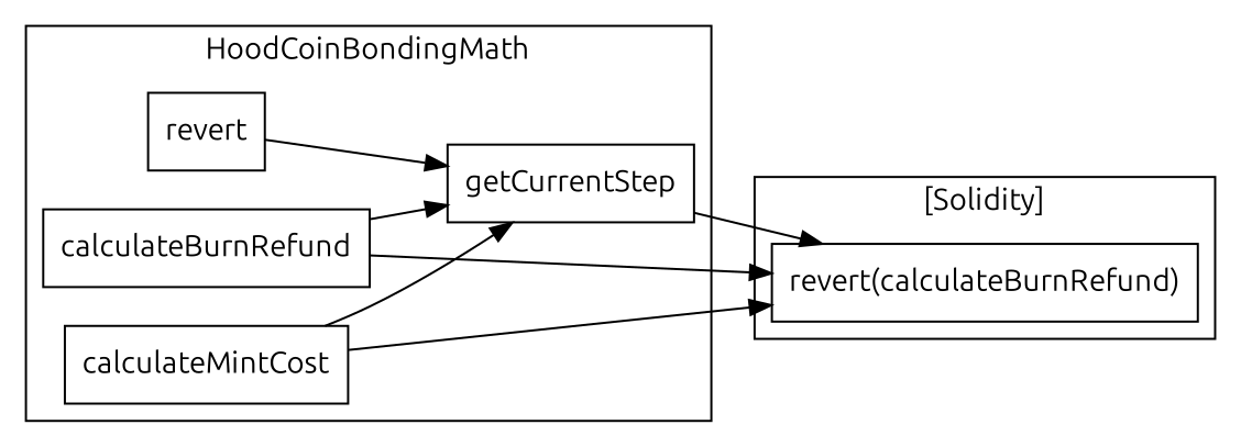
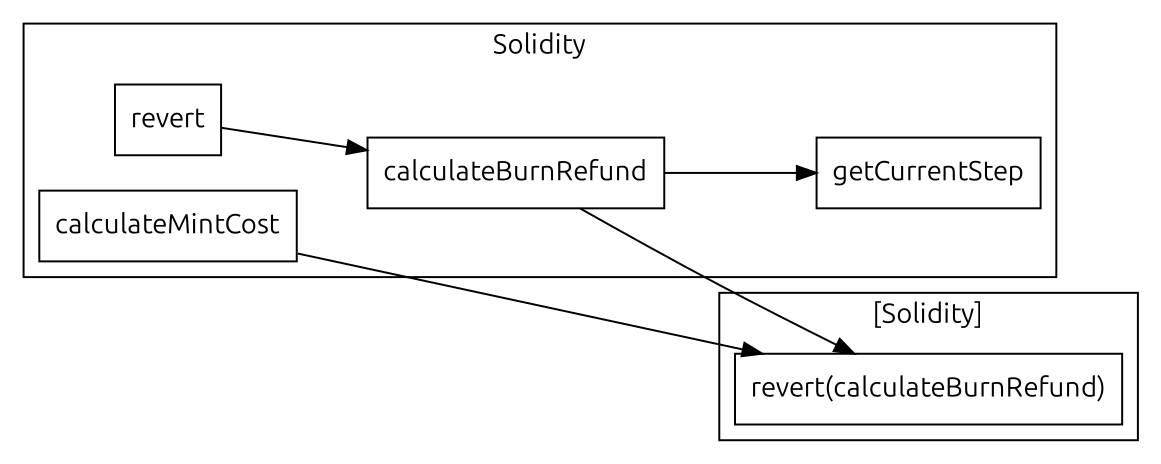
  strict digraph {
    fontname=Ubuntu
    rankdir=LR
    node [fontname=Ubuntu shape=box]
    edge [fontname=Ubuntu]
    n1 [label=calculateBurnRefund]
    n2 [label=getCurrentStep]
    n3 [label=revert]
    n4 [label=calculateMintCost]
    n5 [label="revert(calculateBurnRefund)"]
    subgraph cluster_1 {
-     label=HoodCoinBondingMath
+     label=Solidity
      n1
      n2
      n3
      n4
    }
    subgraph cluster_2 {
      label="[Solidity]"
      n5
    }
    n1 -> n2
    n1 -> n5
-   n2 -> n5
-   n3 -> n2
-   n4 -> n2
+   n3 -> n1
    n4 -> n5
  }
